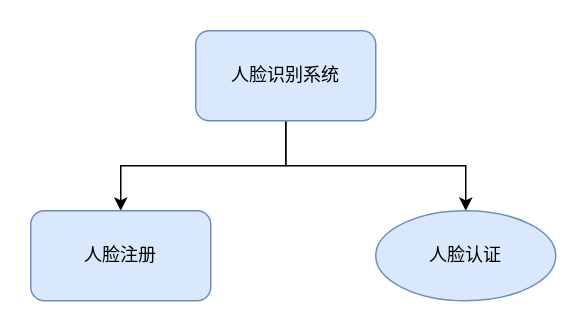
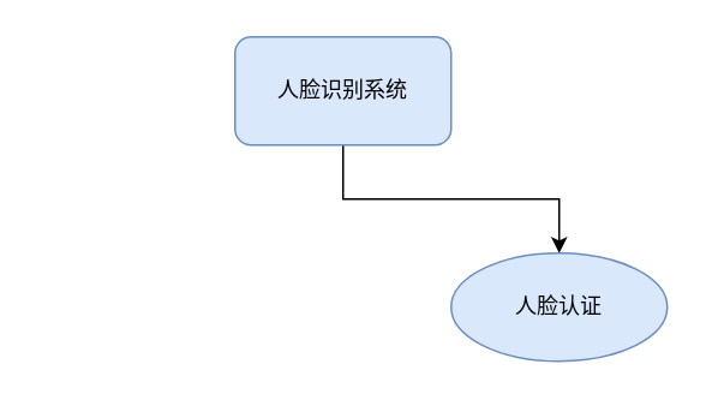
  <mxCell id="0" />
  <mxCell id="1" parent="0" />
- <mxCell id="2" style="edgeStyle=orthogonalEdgeStyle;rounded=0;orthogonalLoop=1;jettySize=auto;html=1;" edge="1" parent="1" source="4" target="5"><mxGeometry relative="1" as="geometry" /></mxCell>
  <mxCell id="3" style="edgeStyle=orthogonalEdgeStyle;rounded=0;orthogonalLoop=1;jettySize=auto;html=1;" edge="1" parent="1" source="4" target="6"><mxGeometry relative="1" as="geometry" /></mxCell>
  <mxCell id="4" value="人脸识别系统" style="rounded=1;whiteSpace=wrap;html=1;fillColor=#dae8fc;strokeColor=#6c8ebf;shadow=0;glass=0;sketch=0;" parent="1" vertex="1"><mxGeometry x="130" y="20" width="120" height="60" as="geometry" /></mxCell>
- <mxCell id="5" value="人脸注册" style="rounded=1;whiteSpace=wrap;html=1;fillColor=#dae8fc;strokeColor=#6c8ebf;shadow=0;glass=0;sketch=0;" vertex="1" parent="1"><mxGeometry x="20" y="140" width="120" height="60" as="geometry" /></mxCell>
  <mxCell id="6" value="人脸认证" style="ellipse;whiteSpace=wrap;html=1;fillColor=#dae8fc;strokeColor=#6c8ebf;shadow=0;glass=0;sketch=0;" vertex="1" parent="1"><mxGeometry x="250" y="140" width="120" height="60" as="geometry" /></mxCell>
